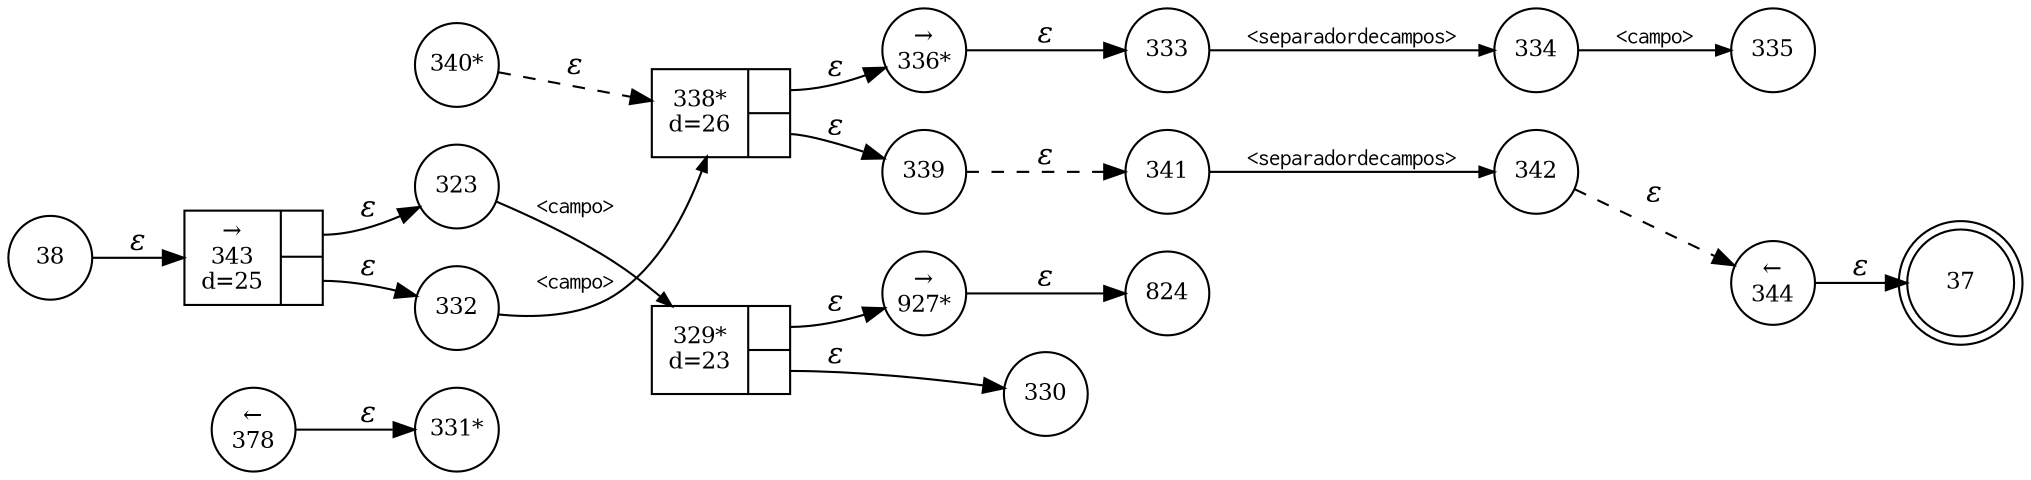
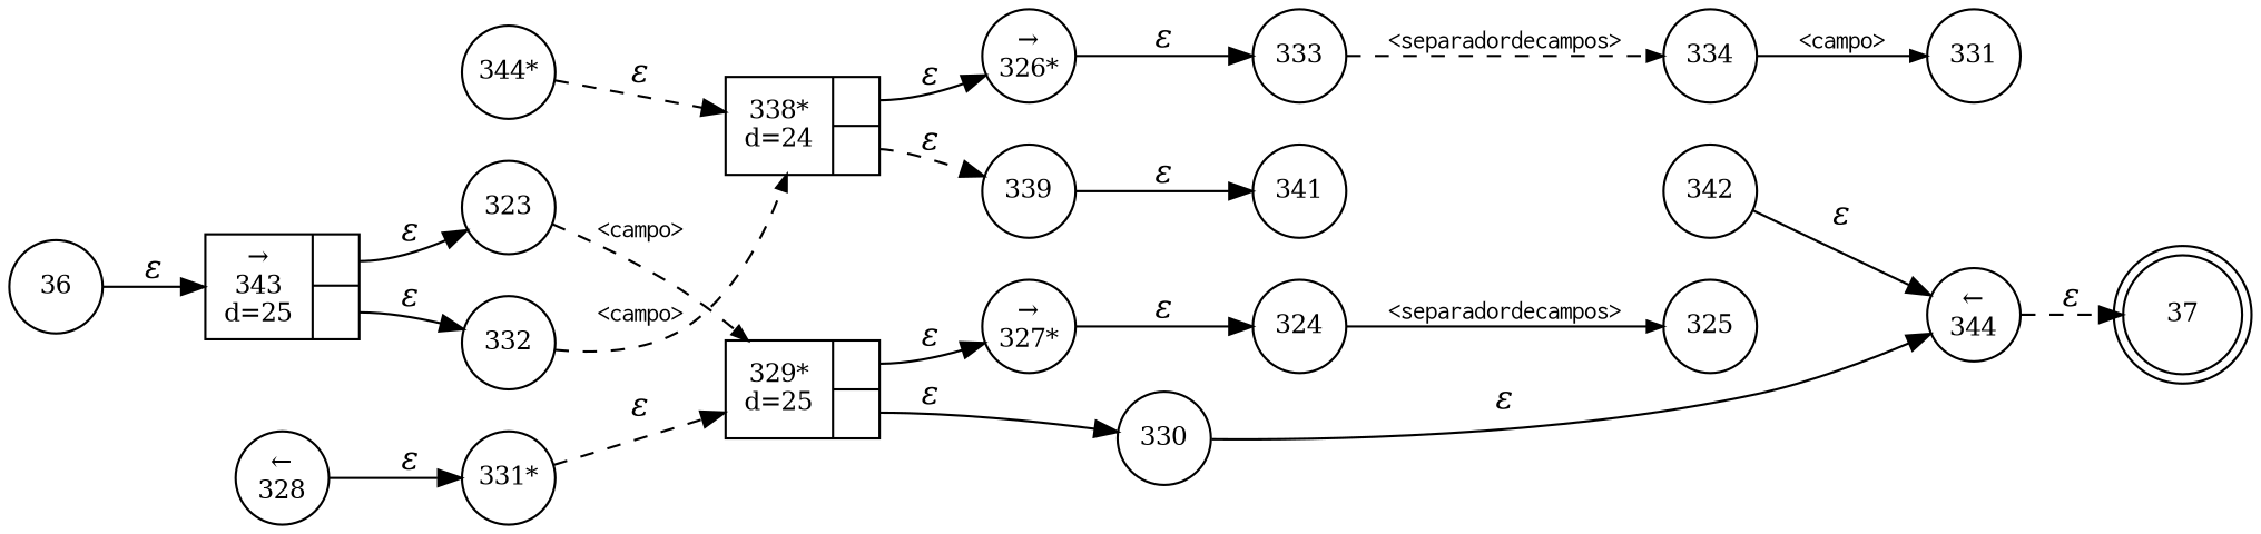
  digraph {
    rankdir=LR
    node [fixedsize=true fontsize=11 shape=circle peripheries=1]
    edge [fontname="Times-Italic"]
    n1 [label=37 shape=doublecircle width=.6 peripheries=""]
    n2 [fixedsize=false label="{&rarr;\n343\nd=25|{<p0>|<p1>}}" shape=record]
    n3 [label=323 width=.55]
    n4 [label=332 width=.55]
-   n5 [fixedsize=false label="{329*\nd=23|{<p0>|<p1>}}" shape=record]
-   n6 [fixedsize=false label="{338*\nd=26|{<p0>|<p1>}}" shape=record]
+   n5 [fixedsize=false label="{329*\nd=25|{<p0>|<p1>}}" shape=record]
+   n6 [fixedsize=false label="{338*\nd=24|{<p0>|<p1>}}" shape=record]
    n7 [label=342 width=.55]
    n8 [label="&larr;\n344" width=.55]
    n9 [label=341 width=.55]
-   n10 [label="340*" width=.55]
+   n10 [label="344*" width=.55]
    n11 [label=339 width=.55]
-   n12 [label="&rarr;\n336*" width=.55]
+   n12 [label="&rarr;\n326*" width=.55]
    n13 [label=333 width=.55]
-   n14 [label=38 width=.55]
+   n14 [label=36 width=.55]
    n15 [label=334 width=.55]
-   n16 [label="&larr;\n378" width=.55]
+   n16 [label="&larr;\n328" width=.55]
    n17 [label="331*" width=.55]
-   n18 [label="&rarr;\n927*" width=.55]
-   n19 [label=824 width=.55]
+   n18 [label="&rarr;\n327*" width=.55]
+   n19 [label=324 width=.55]
+   n20 [label=325 width=.55]
    n21 [label=330 width=.55]
-   n22 [label=335 width=.55]
+   n22 [label=331 width=.55]
    n2 -> n3 [label="&epsilon;" tailport=p0]
    n2 -> n4 [label="&epsilon;" tailport=p1]
-   n3 -> n5 [arrowhead=normal arrowsize=.7 fontname=Courier fontsize=11 label="<campo>"]
-   n4 -> n6 [arrowhead=normal arrowsize=.7 fontname=Courier fontsize=11 label="<campo>"]
+   n3 -> n5 [arrowhead=normal arrowsize=.7 fontname=Courier fontsize=11 label="<campo>" style=dashed]
+   n4 -> n6 [arrowhead=normal arrowsize=.7 fontname=Courier fontsize=11 label="<campo>" style=dashed]
    n5 -> n18 [label="&epsilon;" tailport=p0]
    n5 -> n21 [label="&epsilon;" tailport=p1]
-   n6 -> n11 [label="&epsilon;" tailport=p1]
+   n6 -> n11 [label="&epsilon;" tailport=p1 style=dashed]
    n6 -> n12 [label="&epsilon;" tailport=p0]
-   n7 -> n8 [label="&epsilon;" style=dashed]
-   n8 -> n1 [label="&epsilon;"]
-   n9 -> n7 [arrowhead=normal arrowsize=.7 fontname=Courier fontsize=11 label="<separadordecampos>"]
+   n7 -> n8 [label="&epsilon;"]
+   n8 -> n1 [label="&epsilon;" style=dashed]
    n10 -> n6 [label="&epsilon;" style=dashed]
-   n11 -> n9 [label="&epsilon;" style=dashed]
+   n11 -> n9 [label="&epsilon;"]
    n12 -> n13 [label="&epsilon;"]
-   n13 -> n15 [arrowhead=normal arrowsize=.7 fontname=Courier fontsize=11 label="<separadordecampos>"]
+   n13 -> n15 [arrowhead=normal arrowsize=.7 fontname=Courier fontsize=11 label="<separadordecampos>" style=dashed]
    n14 -> n2 [label="&epsilon;"]
    n15 -> n22 [arrowhead=normal arrowsize=.7 fontname=Courier fontsize=11 label="<campo>"]
    n16 -> n17 [label="&epsilon;"]
+   n17 -> n5 [label="&epsilon;" style=dashed]
    n18 -> n19 [label="&epsilon;"]
+   n19 -> n20 [arrowhead=normal arrowsize=.7 fontname=Courier fontsize=11 label="<separadordecampos>"]
+   n21 -> n8 [label="&epsilon;"]
  }
